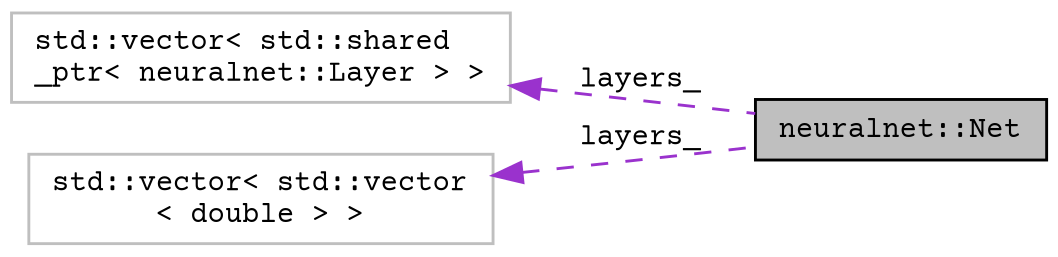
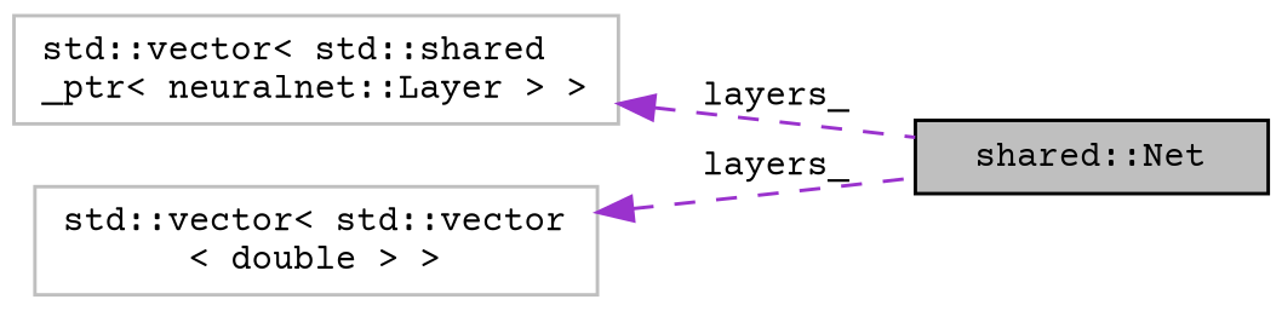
  digraph {
    fontname="Courier Prime"
    rankdir=LR
    node [color=grey75 fillcolor=white fontname="Courier Prime" fontsize=10 shape=record style=filled]
    edge [color=darkorchid3 dir=back fontname="Courier Prime" fontsize=10 labelfontname=Helvetica labelfontsize=10 style=dashed]
-   n1 [color=black fillcolor=grey75 fontcolor=black height=0.2 label="neuralnet::Net" width=0.4]
+   n1 [color=black fillcolor=grey75 fontcolor=black height=0.2 label="shared::Net" width=0.4]
    n2 [height=0.2 label="std::vector\< std::shared\l_ptr\< neuralnet::Layer \> \>" width=0.4]
    n3 [height=0.2 label="std::vector\< std::vector\l\< double \> \>" width=0.4]
    n2 -> n1 [label=" layers_"]
    n3 -> n1 [label=" layers_"]
  }
